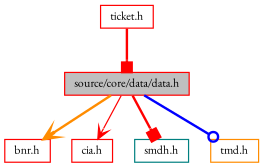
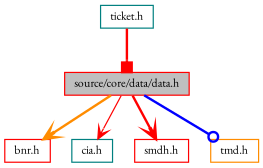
  digraph {
    fontname="EB Garamond"
    node [color=red fillcolor=white fontname="EB Garamond" fontsize=10 shape=record style=filled]
    edge [arrowhead=vee color=red fontname="EB Garamond" fontsize=10 labelfontname=Helvetica labelfontsize=10 style=bold]
    n1 [fillcolor=grey75 fontcolor=black height=0.2 label="source/core/data/data.h" width=0.4]
    n2 [height=0.2 label="bnr.h" width=0.4]
-   n3 [height=0.2 label="cia.h" width=0.4]
-   n4 [color=teal height=0.2 label="smdh.h" width=0.4]
+   n3 [color=teal height=0.2 label="cia.h" width=0.4]
+   n4 [height=0.2 label="smdh.h" width=0.4]
    n5 [color=darkorange height=0.2 label="tmd.h" width=0.4]
-   n6 [height=0.2 label="ticket.h" width=0.4]
+   n6 [color=teal height=0.2 label="ticket.h" width=0.4]
    n1 -> n2 [color=darkorange]
    n1 -> n3 [style=solid]
-   n1 -> n4 [arrowhead=box]
+   n1 -> n4
    n1 -> n5 [arrowhead=odot color=blue]
    n6 -> n1 [arrowhead=box]
  }
